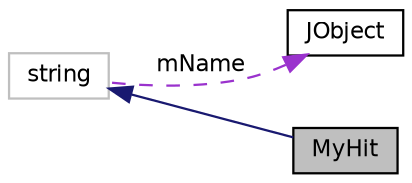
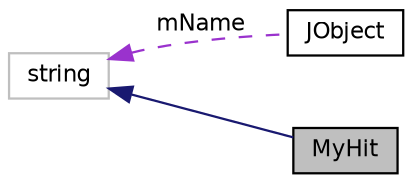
  digraph {
    rankdir=LR
    node [color=black fillcolor=white fontname=Helvetica fontsize=10 shape=record style=filled]
    edge [dir=back fontname=Helvetica fontsize=10 labelfontname=Helvetica labelfontsize=10]
    n1 [fillcolor=grey75 fontcolor=black height=0.2 label=MyHit width=0.4]
    n2 [height=0.2 label=JObject width=0.4]
    n3 [color=grey75 height=0.2 label=string width=0.4]
    n3 -> n1 [color=midnightblue style=solid]
-   n2 -> n3 [color=darkorchid3 label=" mName" style=dashed]
+   n3 -> n2 [color=darkorchid3 label=" mName" style=dashed]
  }
